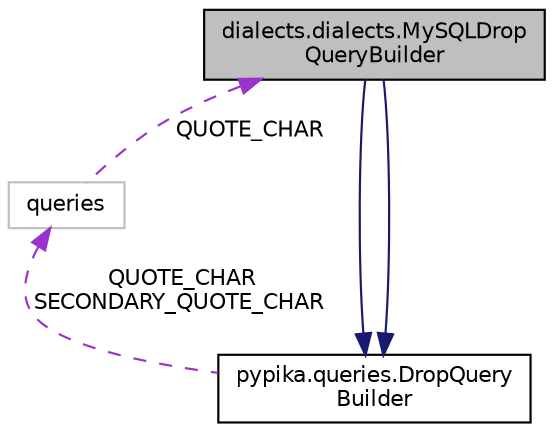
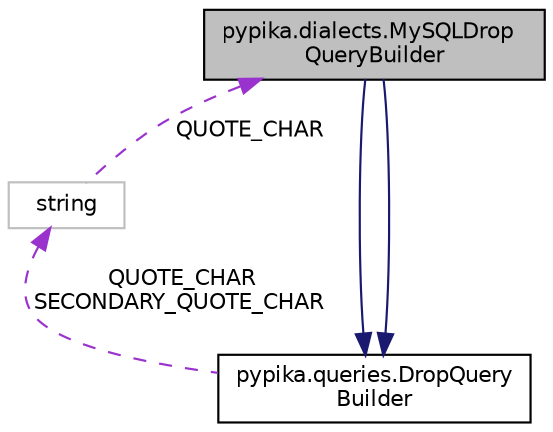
  digraph {
    node [color=black fillcolor=white fontname=Helvetica fontsize=10 shape=record style=filled]
    edge [color=darkorchid3 dir=back fontname=Helvetica fontsize=10 labelfontname=Helvetica labelfontsize=10 style=dashed]
-   n1 [fillcolor=grey75 fontcolor=black height=0.2 label="dialects.dialects.MySQLDrop\lQueryBuilder" width=0.4]
-   n2 [color=grey75 height=0.2 label=queries width=0.4]
+   n1 [fillcolor=grey75 fontcolor=black height=0.2 label="pypika.dialects.MySQLDrop\lQueryBuilder" width=0.4]
+   n2 [color=grey75 height=0.2 label=string width=0.4]
    n3 [height=0.2 label="pypika.queries.DropQuery\lBuilder" width=0.4]
    n1 -> n2 [label=" QUOTE_CHAR"]
    n2 -> n3 [label=" QUOTE_CHAR\nSECONDARY_QUOTE_CHAR"]
    n3 -> n1 [color=midnightblue style=solid]
    n3 -> n1 [color=midnightblue style=solid]
  }
